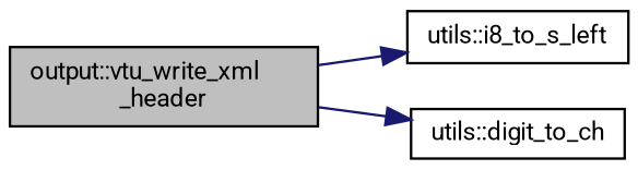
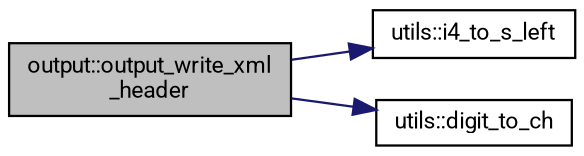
  digraph {
    fontname=Roboto
    rankdir=LR
    node [color=black fillcolor=white fontname=Roboto fontsize=10 shape=record style=filled]
    edge [color=midnightblue fontname=Roboto fontsize=10 labelfontname=Helvetica labelfontsize=10 style=solid]
-   n1 [fillcolor=grey75 fontcolor=black height=0.2 label="output::vtu_write_xml\l_header" width=0.4]
-   n2 [height=0.2 label="utils::i8_to_s_left" width=0.4]
+   n1 [fillcolor=grey75 fontcolor=black height=0.2 label="output::output_write_xml\l_header" width=0.4]
+   n2 [height=0.2 label="utils::i4_to_s_left" width=0.4]
    n3 [height=0.2 label="utils::digit_to_ch" width=0.4]
    n1 -> n2
    n1 -> n3
  }
